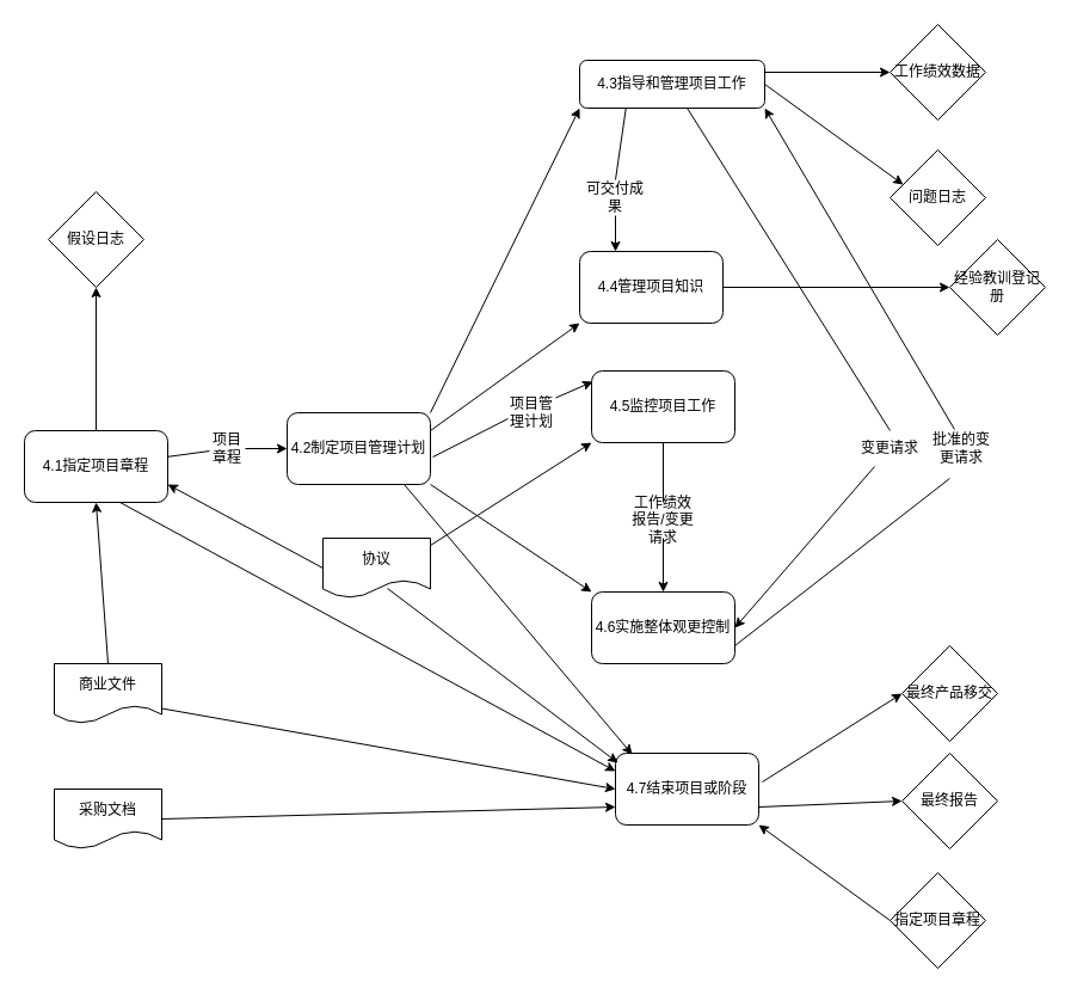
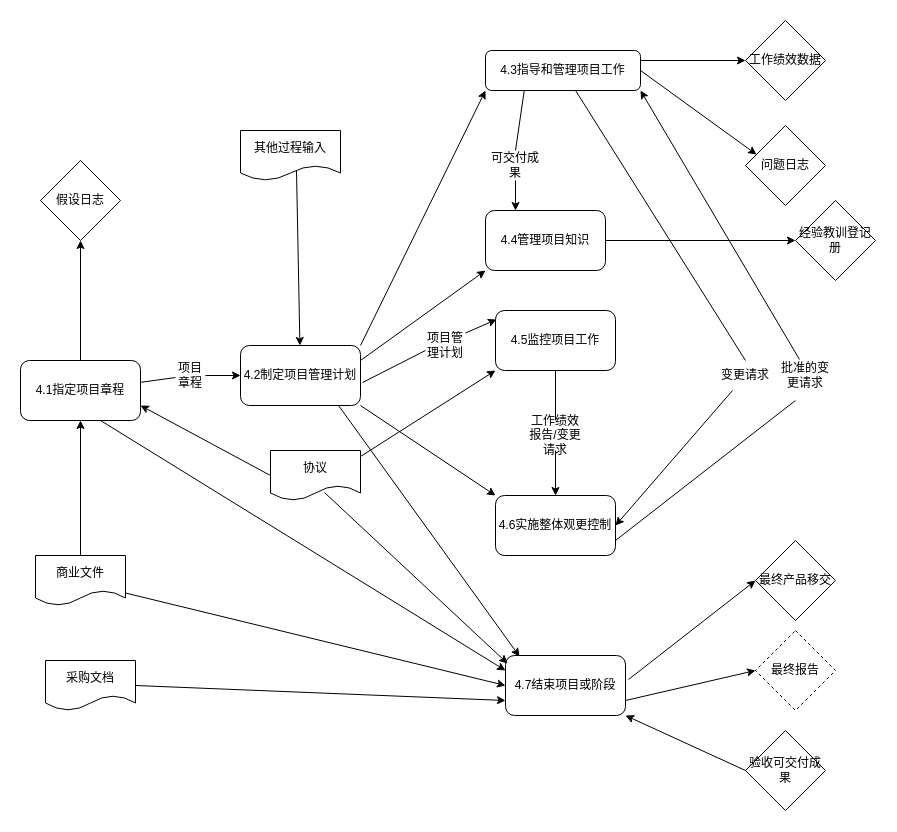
  <mxCell id="0" />
  <mxCell id="1" parent="0" />
  <mxCell id="2" value="" style="edgeStyle=none;html=1;startArrow=none;" parent="1" source="47" target="3" edge="1"><mxGeometry relative="1" as="geometry" /></mxCell>
  <mxCell id="3" value="4.2制定项目管理计划" style="rounded=1;whiteSpace=wrap;html=1;" parent="1" vertex="1"><mxGeometry x="240" y="345" width="120" height="60" as="geometry" /></mxCell>
  <mxCell id="4" value="4.5监控项目工作" style="rounded=1;whiteSpace=wrap;html=1;" parent="1" vertex="1"><mxGeometry x="495" y="310" width="120" height="60" as="geometry" /></mxCell>
  <mxCell id="5" value="4.3指导和管理项目工作" style="rounded=1;whiteSpace=wrap;html=1;" parent="1" vertex="1"><mxGeometry x="485" y="50" width="155" height="40" as="geometry" /></mxCell>
  <mxCell id="6" value="4.4管理项目知识" style="rounded=1;whiteSpace=wrap;html=1;" parent="1" vertex="1"><mxGeometry x="485" y="210" width="120" height="60" as="geometry" /></mxCell>
  <mxCell id="7" value="4.6实施整体观更控制" style="rounded=1;whiteSpace=wrap;html=1;" parent="1" vertex="1"><mxGeometry x="495" y="495" width="120" height="60" as="geometry" /></mxCell>
  <mxCell id="8" style="edgeStyle=none;html=1;exitX=1.025;exitY=0.4;exitDx=0;exitDy=0;entryX=0;entryY=0.5;entryDx=0;entryDy=0;exitPerimeter=0;" parent="1" source="10" target="43" edge="1"><mxGeometry relative="1" as="geometry" /></mxCell>
  <mxCell id="9" style="edgeStyle=none;html=1;exitX=1;exitY=0.75;exitDx=0;exitDy=0;entryX=0;entryY=0.5;entryDx=0;entryDy=0;" parent="1" source="10" target="44" edge="1"><mxGeometry relative="1" as="geometry"><mxPoint x="755" y="560" as="targetPoint" /></mxGeometry></mxCell>
- <mxCell id="10" value="4.7结束项目或阶段" style="rounded=1;whiteSpace=wrap;html=1;" parent="1" vertex="1"><mxGeometry x="515" y="630" width="120" height="60" as="geometry" /></mxCell>
+ <mxCell id="10" value="4.7结束项目或阶段" style="rounded=1;whiteSpace=wrap;html=1;" parent="1" vertex="1"><mxGeometry x="505" y="655" width="120" height="60" as="geometry" /></mxCell>
  <mxCell id="11" value="假设日志" style="rhombus;whiteSpace=wrap;html=1;" parent="1" vertex="1"><mxGeometry x="40" y="160" width="80" height="80" as="geometry" /></mxCell>
  <mxCell id="12" style="edgeStyle=none;html=1;exitX=0.5;exitY=0;exitDx=0;exitDy=0;entryX=0.5;entryY=1;entryDx=0;entryDy=0;" parent="1" source="13" target="51" edge="1"><mxGeometry relative="1" as="geometry" /></mxCell>
- <mxCell id="13" value="商业文件" style="shape=document;whiteSpace=wrap;html=1;boundedLbl=1;" parent="1" vertex="1"><mxGeometry x="45" y="555" width="90" height="50" as="geometry" /></mxCell>
+ <mxCell id="13" value="商业文件" style="shape=document;whiteSpace=wrap;html=1;boundedLbl=1;" parent="1" vertex="1"><mxGeometry x="35" y="555" width="90" height="50" as="geometry" /></mxCell>
  <mxCell id="14" style="edgeStyle=none;html=1;exitX=1;exitY=0.5;exitDx=0;exitDy=0;entryX=0;entryY=0.75;entryDx=0;entryDy=0;" parent="1" source="15" target="10" edge="1"><mxGeometry relative="1" as="geometry" /></mxCell>
  <mxCell id="15" value="采购文档" style="shape=document;whiteSpace=wrap;html=1;boundedLbl=1;" parent="1" vertex="1"><mxGeometry x="45" y="660" width="90" height="50" as="geometry" /></mxCell>
+ <mxCell id="16" value="其他过程输入" style="shape=document;whiteSpace=wrap;html=1;boundedLbl=1;" parent="1" vertex="1"><mxGeometry x="240" y="130" width="100" height="50" as="geometry" /></mxCell>
  <mxCell id="17" value="协议" style="shape=document;whiteSpace=wrap;html=1;boundedLbl=1;" parent="1" vertex="1"><mxGeometry x="270" y="450" width="90" height="50" as="geometry" /></mxCell>
  <mxCell id="18" value="" style="endArrow=classic;html=1;exitX=1;exitY=0.25;exitDx=0;exitDy=0;entryX=0.008;entryY=0.15;entryDx=0;entryDy=0;startArrow=none;entryPerimeter=0;" parent="1" source="45" target="4" edge="1"><mxGeometry width="50" height="50" relative="1" as="geometry"><mxPoint x="435" y="430" as="sourcePoint" /><mxPoint x="485" y="380" as="targetPoint" /><Array as="points" /></mxGeometry></mxCell>
  <mxCell id="19" value="" style="endArrow=classic;html=1;exitX=1;exitY=1;exitDx=0;exitDy=0;entryX=0;entryY=0;entryDx=0;entryDy=0;" parent="1" source="3" target="7" edge="1"><mxGeometry width="50" height="50" relative="1" as="geometry"><mxPoint x="435" y="430" as="sourcePoint" /><mxPoint x="485" y="380" as="targetPoint" /></mxGeometry></mxCell>
  <mxCell id="20" value="" style="endArrow=classic;html=1;exitX=0.817;exitY=1;exitDx=0;exitDy=0;exitPerimeter=0;entryX=0.117;entryY=0.017;entryDx=0;entryDy=0;entryPerimeter=0;" parent="1" source="3" target="10" edge="1"><mxGeometry width="50" height="50" relative="1" as="geometry"><mxPoint x="375" y="320" as="sourcePoint" /><mxPoint x="485" y="380" as="targetPoint" /><Array as="points" /></mxGeometry></mxCell>
  <mxCell id="21" value="" style="endArrow=classic;html=1;entryX=0;entryY=1;entryDx=0;entryDy=0;exitX=1;exitY=0.25;exitDx=0;exitDy=0;" parent="1" source="3" target="6" edge="1"><mxGeometry width="50" height="50" relative="1" as="geometry"><mxPoint x="435" y="430" as="sourcePoint" /><mxPoint x="485" y="380" as="targetPoint" /></mxGeometry></mxCell>
  <mxCell id="22" value="" style="endArrow=classic;html=1;entryX=0;entryY=1;entryDx=0;entryDy=0;exitX=1;exitY=0;exitDx=0;exitDy=0;" parent="1" source="3" target="5" edge="1"><mxGeometry width="50" height="50" relative="1" as="geometry"><mxPoint x="435" y="430" as="sourcePoint" /><mxPoint x="485" y="380" as="targetPoint" /></mxGeometry></mxCell>
  <mxCell id="23" value="" style="endArrow=classic;html=1;exitX=0;exitY=0.5;exitDx=0;exitDy=0;entryX=1;entryY=0.75;entryDx=0;entryDy=0;" parent="1" source="17" target="51" edge="1"><mxGeometry width="50" height="50" relative="1" as="geometry"><mxPoint x="435" y="430" as="sourcePoint" /><mxPoint x="125" y="330" as="targetPoint" /></mxGeometry></mxCell>
  <mxCell id="24" value="" style="endArrow=classic;html=1;exitX=0.6;exitY=0.84;exitDx=0;exitDy=0;entryX=0.017;entryY=0.133;entryDx=0;entryDy=0;entryPerimeter=0;exitPerimeter=0;" parent="1" source="17" target="10" edge="1"><mxGeometry width="50" height="50" relative="1" as="geometry"><mxPoint x="435" y="430" as="sourcePoint" /><mxPoint x="485" y="520" as="targetPoint" /></mxGeometry></mxCell>
  <mxCell id="25" value="" style="endArrow=classic;html=1;exitX=1;exitY=0.75;exitDx=0;exitDy=0;entryX=0;entryY=0.5;entryDx=0;entryDy=0;" parent="1" source="13" target="10" edge="1"><mxGeometry width="50" height="50" relative="1" as="geometry"><mxPoint x="435" y="430" as="sourcePoint" /><mxPoint x="475" y="520" as="targetPoint" /><Array as="points" /></mxGeometry></mxCell>
  <mxCell id="26" value="" style="endArrow=classic;html=1;exitX=0.5;exitY=0;exitDx=0;exitDy=0;entryX=0.5;entryY=1;entryDx=0;entryDy=0;" parent="1" source="51" target="11" edge="1"><mxGeometry width="50" height="50" relative="1" as="geometry"><mxPoint x="435" y="430" as="sourcePoint" /><mxPoint x="485" y="380" as="targetPoint" /></mxGeometry></mxCell>
+ <mxCell id="27" value="" style="endArrow=classic;html=1;exitX=0.56;exitY=0.8;exitDx=0;exitDy=0;exitPerimeter=0;" parent="1" source="16" target="3" edge="1"><mxGeometry width="50" height="50" relative="1" as="geometry"><mxPoint x="435" y="430" as="sourcePoint" /><mxPoint x="485" y="380" as="targetPoint" /></mxGeometry></mxCell>
  <mxCell id="28" value="工作绩效数据" style="rhombus;whiteSpace=wrap;html=1;" parent="1" vertex="1"><mxGeometry x="745" y="20" width="80" height="80" as="geometry" /></mxCell>
  <mxCell id="29" value="问题日志" style="rhombus;whiteSpace=wrap;html=1;" parent="1" vertex="1"><mxGeometry x="745" y="125" width="80" height="80" as="geometry" /></mxCell>
  <mxCell id="30" value="" style="endArrow=classic;html=1;exitX=1;exitY=0.25;exitDx=0;exitDy=0;entryX=0;entryY=0.5;entryDx=0;entryDy=0;" parent="1" source="5" target="28" edge="1"><mxGeometry width="50" height="50" relative="1" as="geometry"><mxPoint x="365" y="230" as="sourcePoint" /><mxPoint x="415" y="180" as="targetPoint" /></mxGeometry></mxCell>
  <mxCell id="31" value="" style="endArrow=classic;html=1;exitX=1;exitY=0.5;exitDx=0;exitDy=0;entryX=0.138;entryY=0.363;entryDx=0;entryDy=0;entryPerimeter=0;" parent="1" source="5" target="29" edge="1"><mxGeometry width="50" height="50" relative="1" as="geometry"><mxPoint x="365" y="230" as="sourcePoint" /><mxPoint x="415" y="180" as="targetPoint" /></mxGeometry></mxCell>
  <mxCell id="32" value="" style="endArrow=classic;html=1;entryX=1;entryY=0.5;entryDx=0;entryDy=0;startArrow=none;" parent="1" source="49" target="7" edge="1"><mxGeometry width="50" height="50" relative="1" as="geometry"><mxPoint x="365" y="330" as="sourcePoint" /><mxPoint x="695" y="410" as="targetPoint" /><Array as="points" /></mxGeometry></mxCell>
  <mxCell id="33" value="" style="endArrow=classic;html=1;exitX=0.5;exitY=1;exitDx=0;exitDy=0;entryX=0.25;entryY=0;entryDx=0;entryDy=0;startArrow=none;" parent="1" source="52" target="6" edge="1"><mxGeometry width="50" height="50" relative="1" as="geometry"><mxPoint x="365" y="330" as="sourcePoint" /><mxPoint x="415" y="280" as="targetPoint" /></mxGeometry></mxCell>
  <mxCell id="34" value="" style="endArrow=classic;html=1;exitX=0.4;exitY=-0.033;exitDx=0;exitDy=0;entryX=1;entryY=1;entryDx=0;entryDy=0;startArrow=none;exitPerimeter=0;" parent="1" source="54" target="5" edge="1"><mxGeometry width="50" height="50" relative="1" as="geometry"><mxPoint x="585" y="60" as="sourcePoint" /><mxPoint x="595" y="70" as="targetPoint" /><Array as="points" /></mxGeometry></mxCell>
  <mxCell id="35" value="经验教训登记册" style="rhombus;whiteSpace=wrap;html=1;" parent="1" vertex="1"><mxGeometry x="795" y="200" width="80" height="80" as="geometry" /></mxCell>
  <mxCell id="36" value="" style="endArrow=classic;html=1;exitX=1;exitY=0.5;exitDx=0;exitDy=0;" parent="1" source="6" target="35" edge="1"><mxGeometry width="50" height="50" relative="1" as="geometry"><mxPoint x="365" y="310" as="sourcePoint" /><mxPoint x="415" y="260" as="targetPoint" /></mxGeometry></mxCell>
  <mxCell id="37" value="" style="endArrow=classic;html=1;entryX=0.5;entryY=0;entryDx=0;entryDy=0;startArrow=none;" parent="1" source="38" target="7" edge="1"><mxGeometry width="50" height="50" relative="1" as="geometry"><mxPoint x="365" y="310" as="sourcePoint" /><mxPoint x="415" y="260" as="targetPoint" /></mxGeometry></mxCell>
  <mxCell id="38" value="工作绩效报告/变更请求" style="text;html=1;strokeColor=none;fillColor=none;align=center;verticalAlign=middle;whiteSpace=wrap;rounded=0;" parent="1" vertex="1"><mxGeometry x="525" y="420" width="60" height="30" as="geometry" /></mxCell>
  <mxCell id="39" value="" style="endArrow=none;html=1;entryX=0.5;entryY=0;entryDx=0;entryDy=0;" parent="1" source="4" target="38" edge="1"><mxGeometry width="50" height="50" relative="1" as="geometry"><mxPoint x="545.318" y="310" as="sourcePoint" /><mxPoint x="555" y="370" as="targetPoint" /></mxGeometry></mxCell>
  <mxCell id="40" value="" style="endArrow=classic;html=1;entryX=0;entryY=0.25;entryDx=0;entryDy=0;exitX=0.667;exitY=1;exitDx=0;exitDy=0;exitPerimeter=0;" parent="1" source="51" target="10" edge="1"><mxGeometry width="50" height="50" relative="1" as="geometry"><mxPoint x="175" y="270" as="sourcePoint" /><mxPoint x="275" y="470" as="targetPoint" /><Array as="points" /></mxGeometry></mxCell>
- <mxCell id="41" value="指定项目章程" style="rhombus;whiteSpace=wrap;html=1;" parent="1" vertex="1"><mxGeometry x="745" y="730" width="80" height="80" as="geometry" /></mxCell>
+ <mxCell id="41" value="验收可交付成果" style="rhombus;whiteSpace=wrap;html=1;" parent="1" vertex="1"><mxGeometry x="745" y="730" width="80" height="80" as="geometry" /></mxCell>
  <mxCell id="42" value="" style="endArrow=classic;html=1;exitX=0;exitY=0.5;exitDx=0;exitDy=0;entryX=1;entryY=1;entryDx=0;entryDy=0;" parent="1" source="41" target="10" edge="1"><mxGeometry width="50" height="50" relative="1" as="geometry"><mxPoint x="365" y="280" as="sourcePoint" /><mxPoint x="415" y="230" as="targetPoint" /></mxGeometry></mxCell>
  <mxCell id="43" value="最终产品移交" style="rhombus;whiteSpace=wrap;html=1;" parent="1" vertex="1"><mxGeometry x="755" y="540" width="80" height="80" as="geometry" /></mxCell>
- <mxCell id="44" value="最终报告" style="rhombus;whiteSpace=wrap;html=1;" parent="1" vertex="1"><mxGeometry x="755" y="630" width="80" height="80" as="geometry" /></mxCell>
+ <mxCell id="44" value="最终报告" style="rhombus;whiteSpace=wrap;html=1;dashed=1;" parent="1" vertex="1"><mxGeometry x="755" y="630" width="80" height="80" as="geometry" /></mxCell>
  <mxCell id="45" value="项目管理计划" style="text;html=1;strokeColor=none;fillColor=none;align=center;verticalAlign=middle;whiteSpace=wrap;rounded=0;" parent="1" vertex="1"><mxGeometry x="425" y="320" width="40" height="50" as="geometry" /></mxCell>
  <mxCell id="46" value="" style="endArrow=none;html=1;exitX=1.017;exitY=0.617;exitDx=0;exitDy=0;exitPerimeter=0;entryX=0;entryY=0.6;entryDx=0;entryDy=0;entryPerimeter=0;" parent="1" source="3" target="45" edge="1"><mxGeometry width="50" height="50" relative="1" as="geometry"><mxPoint x="362.04" y="257.02" as="sourcePoint" /><mxPoint x="415" y="360" as="targetPoint" /><Array as="points" /></mxGeometry></mxCell>
  <mxCell id="47" value="项目章程" style="text;html=1;strokeColor=none;fillColor=none;align=center;verticalAlign=middle;whiteSpace=wrap;rounded=0;" parent="1" vertex="1"><mxGeometry x="175" y="345" width="30" height="60" as="geometry" /></mxCell>
  <mxCell id="48" value="" style="edgeStyle=none;html=1;endArrow=none;" parent="1" source="51" target="47" edge="1"><mxGeometry relative="1" as="geometry"><mxPoint x="135" y="250" as="sourcePoint" /><mxPoint x="240" y="250" as="targetPoint" /></mxGeometry></mxCell>
  <mxCell id="49" value="变更请求" style="text;html=1;strokeColor=none;fillColor=none;align=center;verticalAlign=middle;whiteSpace=wrap;rounded=0;" parent="1" vertex="1"><mxGeometry x="715" y="360" width="60" height="30" as="geometry" /></mxCell>
  <mxCell id="50" value="" style="endArrow=none;html=1;entryX=0.5;entryY=0;entryDx=0;entryDy=0;" parent="1" source="5" target="49" edge="1"><mxGeometry width="50" height="50" relative="1" as="geometry"><mxPoint x="541.667" y="60" as="sourcePoint" /><mxPoint x="595" y="430" as="targetPoint" /><Array as="points" /></mxGeometry></mxCell>
  <mxCell id="51" value="4.1指定项目章程" style="rounded=1;whiteSpace=wrap;html=1;" parent="1" vertex="1"><mxGeometry x="20" y="360" width="120" height="60" as="geometry" /></mxCell>
  <mxCell id="52" value="可交付成果" style="text;html=1;strokeColor=none;fillColor=none;align=center;verticalAlign=middle;whiteSpace=wrap;rounded=0;" parent="1" vertex="1"><mxGeometry x="485" y="150" width="60" height="30" as="geometry" /></mxCell>
  <mxCell id="53" value="" style="endArrow=none;html=1;exitX=0.25;exitY=1;exitDx=0;exitDy=0;entryX=0.5;entryY=0;entryDx=0;entryDy=0;" parent="1" source="5" target="52" edge="1"><mxGeometry width="50" height="50" relative="1" as="geometry"><mxPoint x="495" y="60" as="sourcePoint" /><mxPoint x="495" y="145" as="targetPoint" /></mxGeometry></mxCell>
  <mxCell id="54" value="批准的变更请求" style="text;html=1;strokeColor=none;fillColor=none;align=center;verticalAlign=middle;whiteSpace=wrap;rounded=0;" parent="1" vertex="1"><mxGeometry x="775" y="360" width="60" height="30" as="geometry" /></mxCell>
  <mxCell id="55" value="" style="endArrow=none;html=1;exitX=1;exitY=0.75;exitDx=0;exitDy=0;entryX=0.333;entryY=1.333;entryDx=0;entryDy=0;entryPerimeter=0;" parent="1" source="7" target="54" edge="1"><mxGeometry width="50" height="50" relative="1" as="geometry"><mxPoint x="615" y="540" as="sourcePoint" /><mxPoint x="585" y="60" as="targetPoint" /><Array as="points" /></mxGeometry></mxCell>
  <mxCell id="56" value="" style="endArrow=classic;html=1;exitX=1;exitY=0.12;exitDx=0;exitDy=0;entryX=0;entryY=1;entryDx=0;entryDy=0;exitPerimeter=0;" parent="1" source="17" target="4" edge="1"><mxGeometry width="50" height="50" relative="1" as="geometry"><mxPoint x="365" y="380" as="sourcePoint" /><mxPoint x="415" y="330" as="targetPoint" /></mxGeometry></mxCell>
